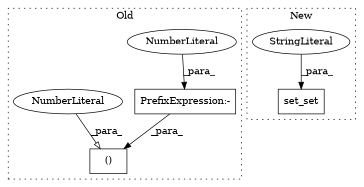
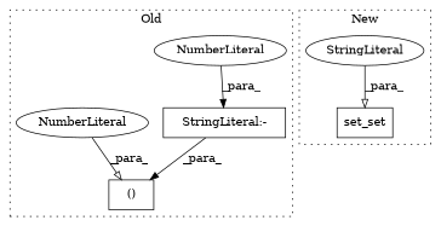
  digraph {
    node [a=34 l=1 s=17944 shape=box]
    edge [arrowhead=normal]
    n1 [a=106 l=18 label="()"]
-   n2 [a=38 label="PrefixExpression:-"]
+   n2 [a=38 label="StringLiteral:-"]
    n3 [l=3 label=NumberLiteral s=17945 shape=ellipse]
    n4 [label=NumberLiteral s=17961 shape=ellipse]
    n5 [a=32 l="11,1" label=set_set s="18271,18289"]
    n6 [a=45 l=7 label=StringLiteral s=18282 shape=ellipse]
    subgraph cluster_1 {
      label=Old
      style=dotted
      n1
      n2
      n3
      n4
    }
    subgraph cluster_2 {
      label=New
      style=dotted
      n5
      n6
    }
    n2 -> n1 [label=_para_]
    n3 -> n2 [label=_para_]
    n4 -> n1 [arrowhead=onormal label=_para_]
-   n6 -> n5 [label=_para_]
+   n6 -> n5 [arrowhead=onormal label=_para_]
  }
